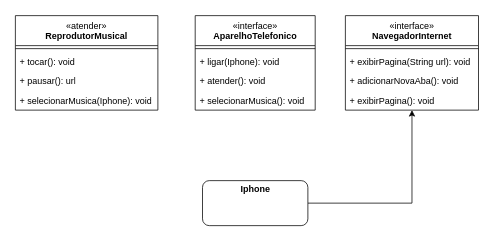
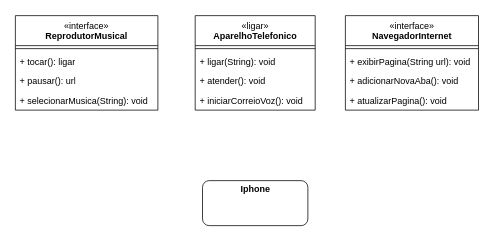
  <mxCell id="0" />
  <mxCell id="1" parent="0" />
  <mxCell id="2" value="&lt;div&gt;&lt;b style=&quot;border-color: var(--border-color);&quot;&gt;&lt;span style=&quot;font-weight: 400;&quot;&gt;«interface»&lt;/span&gt;&lt;br&gt;&lt;/b&gt;&lt;/div&gt;&lt;b style=&quot;border-color: var(--border-color);&quot;&gt;NavegadorInternet&lt;/b&gt;" style="swimlane;fontStyle=1;align=center;verticalAlign=top;childLayout=stackLayout;horizontal=1;startSize=40;horizontalStack=0;resizeParent=1;resizeParentMax=0;resizeLast=0;collapsible=1;marginBottom=0;whiteSpace=wrap;html=1;" vertex="1" parent="1"><mxGeometry x="460" y="20" width="177.5" height="126" as="geometry" /></mxCell>
  <mxCell id="3" value="" style="line;strokeWidth=1;fillColor=none;align=left;verticalAlign=middle;spacingTop=-1;spacingLeft=3;spacingRight=3;rotatable=0;labelPosition=right;points=[];portConstraint=eastwest;strokeColor=inherit;" vertex="1" parent="2"><mxGeometry y="40" width="177.5" height="8" as="geometry" /></mxCell>
  <mxCell id="4" value="+ exibirPagina(String url): void" style="text;strokeColor=none;fillColor=none;align=left;verticalAlign=top;spacingLeft=4;spacingRight=4;overflow=hidden;rotatable=0;points=[[0,0.5],[1,0.5]];portConstraint=eastwest;whiteSpace=wrap;html=1;" vertex="1" parent="2"><mxGeometry y="48" width="177.5" height="26" as="geometry" /></mxCell>
  <mxCell id="5" value="+ adicionarNovaAba(): void" style="text;strokeColor=none;fillColor=none;align=left;verticalAlign=top;spacingLeft=4;spacingRight=4;overflow=hidden;rotatable=0;points=[[0,0.5],[1,0.5]];portConstraint=eastwest;whiteSpace=wrap;html=1;" vertex="1" parent="2"><mxGeometry y="74" width="177.5" height="26" as="geometry" /></mxCell>
- <mxCell id="6" value="+ exibirPagina(): void" style="text;strokeColor=none;fillColor=none;align=left;verticalAlign=top;spacingLeft=4;spacingRight=4;overflow=hidden;rotatable=0;points=[[0,0.5],[1,0.5]];portConstraint=eastwest;whiteSpace=wrap;html=1;" vertex="1" parent="2"><mxGeometry y="100" width="177.5" height="26" as="geometry" /></mxCell>
- <mxCell id="7" value="&lt;div&gt;&lt;span style=&quot;font-weight: 400;&quot;&gt;«atender»&lt;/span&gt;&lt;br&gt;&lt;/div&gt;&lt;b style=&quot;border-color: var(--border-color);&quot;&gt;ReprodutorMusical&lt;/b&gt;" style="swimlane;fontStyle=1;align=center;verticalAlign=top;childLayout=stackLayout;horizontal=1;startSize=40;horizontalStack=0;resizeParent=1;resizeParentMax=0;resizeLast=0;collapsible=1;marginBottom=0;whiteSpace=wrap;html=1;" vertex="1" parent="1"><mxGeometry x="20" y="20" width="190" height="126" as="geometry"><mxRectangle x="105" y="360" width="60" height="30" as="alternateBounds" /></mxGeometry></mxCell>
+ <mxCell id="6" value="+ atualizarPagina(): void" style="text;strokeColor=none;fillColor=none;align=left;verticalAlign=top;spacingLeft=4;spacingRight=4;overflow=hidden;rotatable=0;points=[[0,0.5],[1,0.5]];portConstraint=eastwest;whiteSpace=wrap;html=1;" vertex="1" parent="2"><mxGeometry y="100" width="177.5" height="26" as="geometry" /></mxCell>
+ <mxCell id="7" value="&lt;div&gt;&lt;span style=&quot;font-weight: 400;&quot;&gt;«interface»&lt;/span&gt;&lt;br&gt;&lt;/div&gt;&lt;b style=&quot;border-color: var(--border-color);&quot;&gt;ReprodutorMusical&lt;/b&gt;" style="swimlane;fontStyle=1;align=center;verticalAlign=top;childLayout=stackLayout;horizontal=1;startSize=40;horizontalStack=0;resizeParent=1;resizeParentMax=0;resizeLast=0;collapsible=1;marginBottom=0;whiteSpace=wrap;html=1;" vertex="1" parent="1"><mxGeometry x="20" y="20" width="190" height="126" as="geometry"><mxRectangle x="105" y="360" width="60" height="30" as="alternateBounds" /></mxGeometry></mxCell>
  <mxCell id="8" value="" style="line;strokeWidth=1;fillColor=none;align=left;verticalAlign=middle;spacingTop=-1;spacingLeft=3;spacingRight=3;rotatable=0;labelPosition=right;points=[];portConstraint=eastwest;strokeColor=inherit;" vertex="1" parent="7"><mxGeometry y="40" width="190" height="8" as="geometry" /></mxCell>
- <mxCell id="9" value="+ tocar(): void" style="text;strokeColor=none;fillColor=none;align=left;verticalAlign=top;spacingLeft=4;spacingRight=4;overflow=hidden;rotatable=0;points=[[0,0.5],[1,0.5]];portConstraint=eastwest;whiteSpace=wrap;html=1;" vertex="1" parent="7"><mxGeometry y="48" width="190" height="26" as="geometry" /></mxCell>
+ <mxCell id="9" value="+ tocar(): ligar" style="text;strokeColor=none;fillColor=none;align=left;verticalAlign=top;spacingLeft=4;spacingRight=4;overflow=hidden;rotatable=0;points=[[0,0.5],[1,0.5]];portConstraint=eastwest;whiteSpace=wrap;html=1;" vertex="1" parent="7"><mxGeometry y="48" width="190" height="26" as="geometry" /></mxCell>
  <mxCell id="10" value="+ pausar(): url" style="text;strokeColor=none;fillColor=none;align=left;verticalAlign=top;spacingLeft=4;spacingRight=4;overflow=hidden;rotatable=0;points=[[0,0.5],[1,0.5]];portConstraint=eastwest;whiteSpace=wrap;html=1;" vertex="1" parent="7"><mxGeometry y="74" width="190" height="26" as="geometry" /></mxCell>
- <mxCell id="11" value="+ selecionarMusica(Iphone): void" style="text;strokeColor=none;fillColor=none;align=left;verticalAlign=top;spacingLeft=4;spacingRight=4;overflow=hidden;rotatable=0;points=[[0,0.5],[1,0.5]];portConstraint=eastwest;whiteSpace=wrap;html=1;" vertex="1" parent="7"><mxGeometry y="100" width="190" height="26" as="geometry" /></mxCell>
- <mxCell id="12" value="&lt;div&gt;&lt;span style=&quot;font-weight: 400;&quot;&gt;«interface»&lt;/span&gt;&lt;br&gt;&lt;/div&gt;&lt;b style=&quot;border-color: var(--border-color);&quot;&gt;AparelhoTelefonico&lt;/b&gt;" style="swimlane;fontStyle=1;align=center;verticalAlign=top;childLayout=stackLayout;horizontal=1;startSize=40;horizontalStack=0;resizeParent=1;resizeParentMax=0;resizeLast=0;collapsible=1;marginBottom=0;whiteSpace=wrap;html=1;" vertex="1" parent="1"><mxGeometry x="259.75" y="20" width="160" height="126" as="geometry" /></mxCell>
+ <mxCell id="11" value="+ selecionarMusica(String): void" style="text;strokeColor=none;fillColor=none;align=left;verticalAlign=top;spacingLeft=4;spacingRight=4;overflow=hidden;rotatable=0;points=[[0,0.5],[1,0.5]];portConstraint=eastwest;whiteSpace=wrap;html=1;" vertex="1" parent="7"><mxGeometry y="100" width="190" height="26" as="geometry" /></mxCell>
+ <mxCell id="12" value="&lt;div&gt;&lt;span style=&quot;font-weight: 400;&quot;&gt;«ligar»&lt;/span&gt;&lt;br&gt;&lt;/div&gt;&lt;b style=&quot;border-color: var(--border-color);&quot;&gt;AparelhoTelefonico&lt;/b&gt;" style="swimlane;fontStyle=1;align=center;verticalAlign=top;childLayout=stackLayout;horizontal=1;startSize=40;horizontalStack=0;resizeParent=1;resizeParentMax=0;resizeLast=0;collapsible=1;marginBottom=0;whiteSpace=wrap;html=1;" vertex="1" parent="1"><mxGeometry x="259.75" y="20" width="160" height="126" as="geometry" /></mxCell>
  <mxCell id="13" value="" style="line;strokeWidth=1;fillColor=none;align=left;verticalAlign=middle;spacingTop=-1;spacingLeft=3;spacingRight=3;rotatable=0;labelPosition=right;points=[];portConstraint=eastwest;strokeColor=inherit;" vertex="1" parent="12"><mxGeometry y="40" width="160" height="8" as="geometry" /></mxCell>
- <mxCell id="14" value="+ ligar(Iphone): void" style="text;strokeColor=none;fillColor=none;align=left;verticalAlign=top;spacingLeft=4;spacingRight=4;overflow=hidden;rotatable=0;points=[[0,0.5],[1,0.5]];portConstraint=eastwest;whiteSpace=wrap;html=1;" vertex="1" parent="12"><mxGeometry y="48" width="160" height="26" as="geometry" /></mxCell>
+ <mxCell id="14" value="+ ligar(String): void" style="text;strokeColor=none;fillColor=none;align=left;verticalAlign=top;spacingLeft=4;spacingRight=4;overflow=hidden;rotatable=0;points=[[0,0.5],[1,0.5]];portConstraint=eastwest;whiteSpace=wrap;html=1;" vertex="1" parent="12"><mxGeometry y="48" width="160" height="26" as="geometry" /></mxCell>
  <mxCell id="15" value="+ atender(): void" style="text;strokeColor=none;fillColor=none;align=left;verticalAlign=top;spacingLeft=4;spacingRight=4;overflow=hidden;rotatable=0;points=[[0,0.5],[1,0.5]];portConstraint=eastwest;whiteSpace=wrap;html=1;" vertex="1" parent="12"><mxGeometry y="74" width="160" height="26" as="geometry" /></mxCell>
- <mxCell id="16" value="+ selecionarMusica(): void" style="text;strokeColor=none;fillColor=none;align=left;verticalAlign=top;spacingLeft=4;spacingRight=4;overflow=hidden;rotatable=0;points=[[0,0.5],[1,0.5]];portConstraint=eastwest;whiteSpace=wrap;html=1;" vertex="1" parent="12"><mxGeometry y="100" width="160" height="26" as="geometry" /></mxCell>
- <mxCell id="17" style="edgeStyle=orthogonalEdgeStyle;rounded=0;orthogonalLoop=1;jettySize=auto;html=1;exitX=1;exitY=0.5;exitDx=0;exitDy=0;" edge="1" parent="1" source="18" target="2"><mxGeometry relative="1" as="geometry" /></mxCell>
+ <mxCell id="16" value="+ iniciarCorreioVoz(): void" style="text;strokeColor=none;fillColor=none;align=left;verticalAlign=top;spacingLeft=4;spacingRight=4;overflow=hidden;rotatable=0;points=[[0,0.5],[1,0.5]];portConstraint=eastwest;whiteSpace=wrap;html=1;" vertex="1" parent="12"><mxGeometry y="100" width="160" height="26" as="geometry" /></mxCell>
  <mxCell id="18" value="&lt;p style=&quot;margin:0px;margin-top:4px;text-align:center;&quot;&gt;&lt;b&gt;Iphone&lt;/b&gt;&lt;/p&gt;" style="verticalAlign=top;align=left;overflow=fill;html=1;whiteSpace=wrap;rounded=1;" vertex="1" parent="1"><mxGeometry x="269.5" y="240" width="140.5" height="60" as="geometry" /></mxCell>
